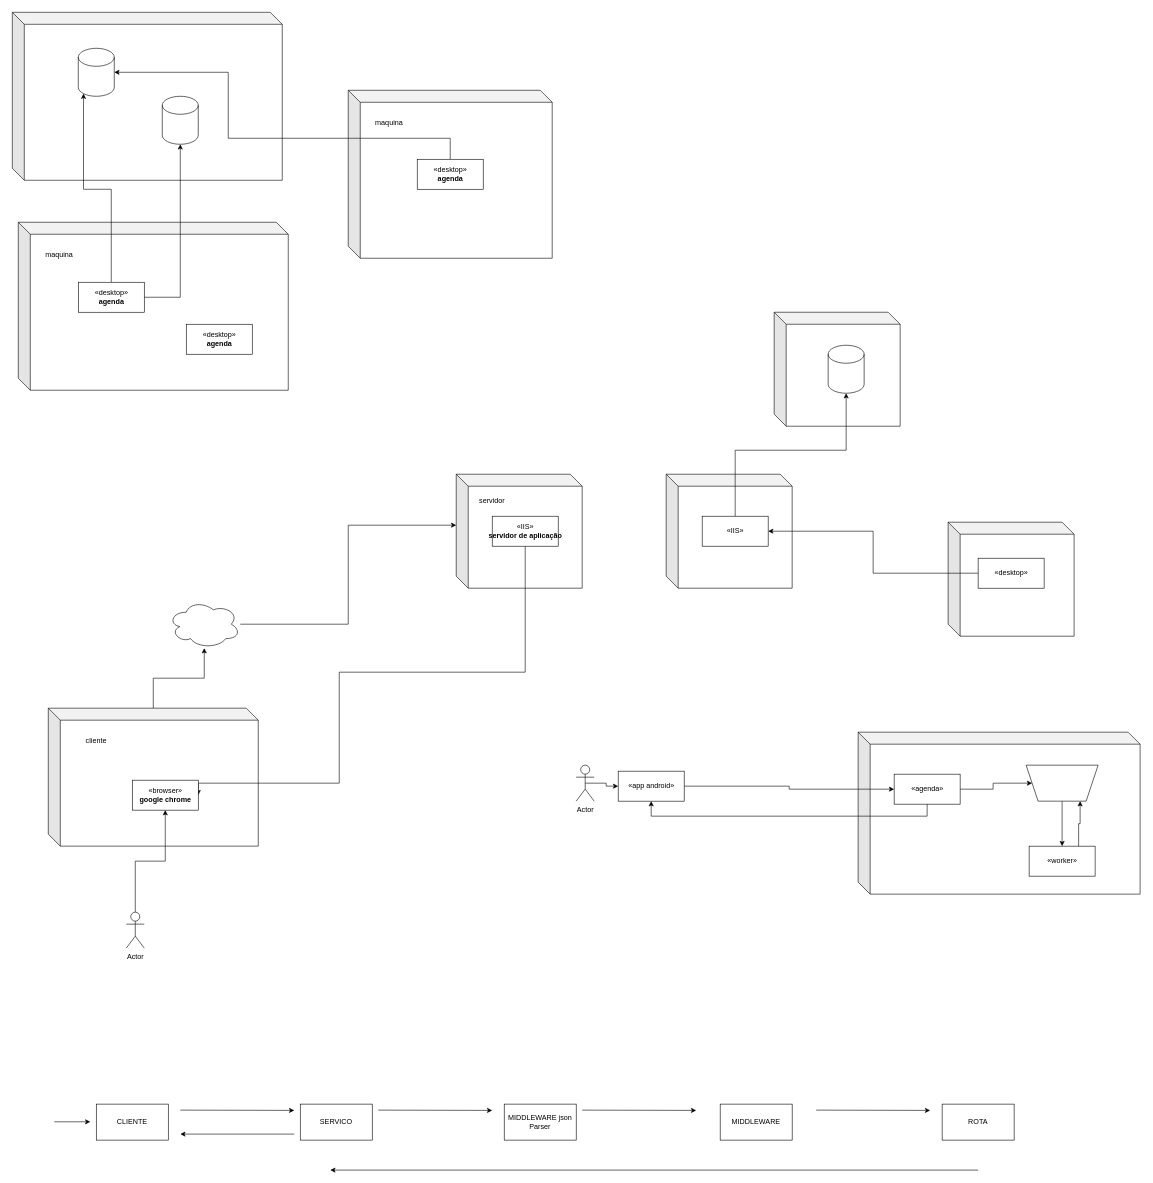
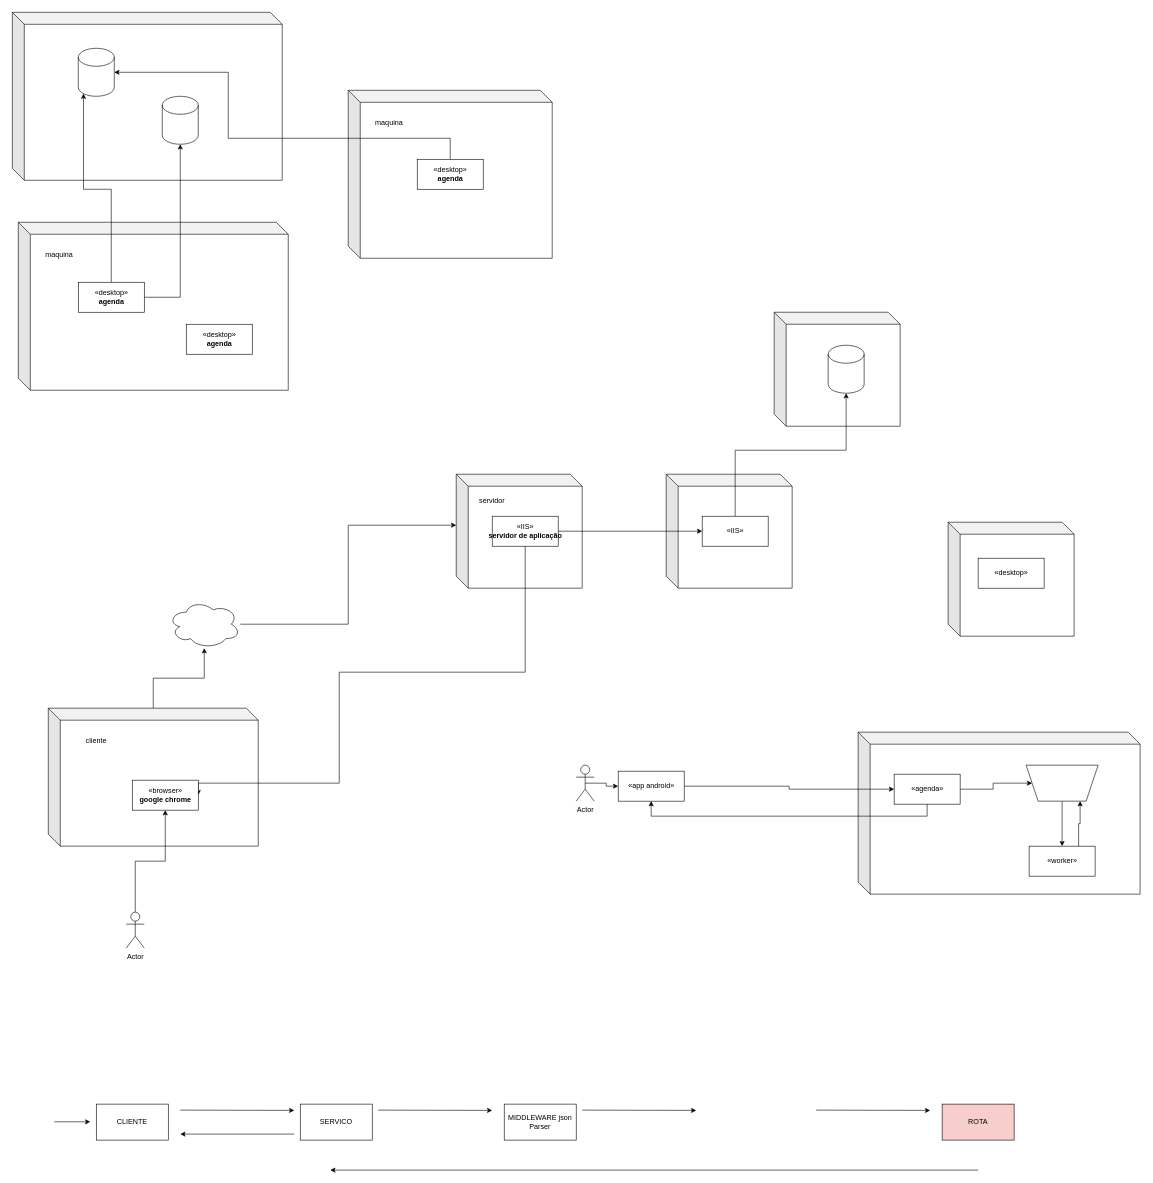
  <mxCell id="0" />
  <mxCell id="1" parent="0" />
  <mxCell id="2" value="" style="shape=cube;whiteSpace=wrap;html=1;boundedLbl=1;backgroundOutline=1;darkOpacity=0.05;darkOpacity2=0.1;" parent="1" vertex="1"><mxGeometry x="1110" y="790" width="210" height="190" as="geometry" /></mxCell>
  <mxCell id="3" value="" style="shape=cube;whiteSpace=wrap;html=1;boundedLbl=1;backgroundOutline=1;darkOpacity=0.05;darkOpacity2=0.1;" parent="1" vertex="1"><mxGeometry x="30" y="370" width="450" height="280" as="geometry" /></mxCell>
  <mxCell id="4" value="«desktop»&lt;br&gt;&lt;b&gt;agenda&lt;/b&gt;" style="html=1;" parent="1" vertex="1"><mxGeometry x="310" y="540" width="110" height="50" as="geometry" /></mxCell>
  <mxCell id="5" value="maquina&amp;nbsp;" style="text;html=1;strokeColor=none;fillColor=none;align=center;verticalAlign=middle;whiteSpace=wrap;rounded=0;" parent="1" vertex="1"><mxGeometry x="70" y="410" width="60" height="30" as="geometry" /></mxCell>
  <mxCell id="6" value="" style="shape=cube;whiteSpace=wrap;html=1;boundedLbl=1;backgroundOutline=1;darkOpacity=0.05;darkOpacity2=0.1;" parent="1" vertex="1"><mxGeometry x="20" y="20" width="450" height="280" as="geometry" /></mxCell>
  <mxCell id="7" value="" style="shape=cylinder3;whiteSpace=wrap;html=1;boundedLbl=1;backgroundOutline=1;size=15;" parent="1" vertex="1"><mxGeometry x="130" y="80" width="60" height="80" as="geometry" /></mxCell>
  <mxCell id="8" value="" style="shape=cube;whiteSpace=wrap;html=1;boundedLbl=1;backgroundOutline=1;darkOpacity=0.05;darkOpacity2=0.1;" parent="1" vertex="1"><mxGeometry x="580" y="150" width="340" height="280" as="geometry" /></mxCell>
  <mxCell id="9" style="edgeStyle=orthogonalEdgeStyle;rounded=0;orthogonalLoop=1;jettySize=auto;html=1;entryX=1;entryY=0.5;entryDx=0;entryDy=0;entryPerimeter=0;" parent="1" source="10" target="7" edge="1"><mxGeometry relative="1" as="geometry"><Array as="points"><mxPoint x="750" y="230" /><mxPoint x="380" y="230" /><mxPoint x="380" y="120" /></Array></mxGeometry></mxCell>
  <mxCell id="10" value="«desktop»&lt;br&gt;&lt;b&gt;agenda&lt;/b&gt;" style="html=1;" parent="1" vertex="1"><mxGeometry x="695" y="265" width="110" height="50" as="geometry" /></mxCell>
  <mxCell id="11" value="maquina&amp;nbsp;" style="text;html=1;strokeColor=none;fillColor=none;align=center;verticalAlign=middle;whiteSpace=wrap;rounded=0;" parent="1" vertex="1"><mxGeometry x="620" y="190" width="60" height="30" as="geometry" /></mxCell>
  <mxCell id="12" value="" style="shape=cylinder3;whiteSpace=wrap;html=1;boundedLbl=1;backgroundOutline=1;size=15;" parent="1" vertex="1"><mxGeometry x="270" y="160" width="60" height="80" as="geometry" /></mxCell>
  <mxCell id="13" style="edgeStyle=orthogonalEdgeStyle;rounded=0;orthogonalLoop=1;jettySize=auto;html=1;entryX=0.145;entryY=1;entryDx=0;entryDy=-4.35;entryPerimeter=0;" parent="1" source="15" target="7" edge="1"><mxGeometry relative="1" as="geometry" /></mxCell>
  <mxCell id="14" style="edgeStyle=orthogonalEdgeStyle;rounded=0;orthogonalLoop=1;jettySize=auto;html=1;" parent="1" source="15" target="12" edge="1"><mxGeometry relative="1" as="geometry" /></mxCell>
  <mxCell id="15" value="«desktop»&lt;br&gt;&lt;b&gt;agenda&lt;/b&gt;" style="html=1;" parent="1" vertex="1"><mxGeometry x="130" y="470" width="110" height="50" as="geometry" /></mxCell>
  <mxCell id="16" value="" style="shape=cube;whiteSpace=wrap;html=1;boundedLbl=1;backgroundOutline=1;darkOpacity=0.05;darkOpacity2=0.1;" parent="1" vertex="1"><mxGeometry x="760" y="790" width="210" height="190" as="geometry" /></mxCell>
  <mxCell id="17" style="edgeStyle=orthogonalEdgeStyle;rounded=0;orthogonalLoop=1;jettySize=auto;html=1;" parent="1" source="18" target="20" edge="1"><mxGeometry relative="1" as="geometry" /></mxCell>
  <mxCell id="18" value="" style="shape=cube;whiteSpace=wrap;html=1;boundedLbl=1;backgroundOutline=1;darkOpacity=0.05;darkOpacity2=0.1;" parent="1" vertex="1"><mxGeometry x="80" y="1180" width="350" height="230" as="geometry" /></mxCell>
  <mxCell id="19" style="edgeStyle=orthogonalEdgeStyle;rounded=0;orthogonalLoop=1;jettySize=auto;html=1;entryX=0;entryY=0;entryDx=0;entryDy=85;entryPerimeter=0;" parent="1" source="20" target="16" edge="1"><mxGeometry relative="1" as="geometry" /></mxCell>
  <mxCell id="20" value="" style="ellipse;shape=cloud;whiteSpace=wrap;html=1;" parent="1" vertex="1"><mxGeometry x="280" y="1000" width="120" height="80" as="geometry" /></mxCell>
  <mxCell id="21" style="edgeStyle=orthogonalEdgeStyle;rounded=0;orthogonalLoop=1;jettySize=auto;html=1;entryX=1;entryY=0.5;entryDx=0;entryDy=0;" parent="1" source="22" target="25" edge="1"><mxGeometry relative="1" as="geometry"><Array as="points"><mxPoint x="875" y="1120" /><mxPoint x="565" y="1120" /><mxPoint x="565" y="1305" /></Array></mxGeometry></mxCell>
  <mxCell id="22" value="«IIS»&lt;br&gt;&lt;b&gt;servidor de aplicação&lt;/b&gt;" style="html=1;" parent="1" vertex="1"><mxGeometry x="820" y="860" width="110" height="50" as="geometry" /></mxCell>
  <mxCell id="23" value="cliente" style="text;html=1;strokeColor=none;fillColor=none;align=center;verticalAlign=middle;whiteSpace=wrap;rounded=0;" parent="1" vertex="1"><mxGeometry x="130" y="1220" width="60" height="30" as="geometry" /></mxCell>
  <mxCell id="24" value="servidor" style="text;html=1;strokeColor=none;fillColor=none;align=center;verticalAlign=middle;whiteSpace=wrap;rounded=0;" parent="1" vertex="1"><mxGeometry x="790" y="820" width="60" height="30" as="geometry" /></mxCell>
  <mxCell id="25" value="«browser»&lt;br&gt;&lt;b&gt;google chrome&lt;/b&gt;" style="html=1;" parent="1" vertex="1"><mxGeometry x="220" y="1300" width="110" height="50" as="geometry" /></mxCell>
  <mxCell id="26" style="edgeStyle=orthogonalEdgeStyle;rounded=0;orthogonalLoop=1;jettySize=auto;html=1;entryX=0.5;entryY=1;entryDx=0;entryDy=0;" parent="1" source="27" target="25" edge="1"><mxGeometry relative="1" as="geometry" /></mxCell>
  <mxCell id="27" value="Actor" style="shape=umlActor;verticalLabelPosition=bottom;verticalAlign=top;html=1;outlineConnect=0;" parent="1" vertex="1"><mxGeometry x="210" y="1520" width="30" height="60" as="geometry" /></mxCell>
  <mxCell id="28" value="" style="shape=cube;whiteSpace=wrap;html=1;boundedLbl=1;backgroundOutline=1;darkOpacity=0.05;darkOpacity2=0.1;" parent="1" vertex="1"><mxGeometry x="1290" y="520" width="210" height="190" as="geometry" /></mxCell>
  <mxCell id="29" value="" style="shape=cylinder3;whiteSpace=wrap;html=1;boundedLbl=1;backgroundOutline=1;size=15;" parent="1" vertex="1"><mxGeometry x="1380" y="575" width="60" height="80" as="geometry" /></mxCell>
+ <mxCell id="30" style="edgeStyle=orthogonalEdgeStyle;rounded=0;orthogonalLoop=1;jettySize=auto;html=1;entryX=0;entryY=0.5;entryDx=0;entryDy=0;" parent="1" source="22" target="32" edge="1"><mxGeometry relative="1" as="geometry" /></mxCell>
  <mxCell id="31" style="edgeStyle=orthogonalEdgeStyle;rounded=0;orthogonalLoop=1;jettySize=auto;html=1;" parent="1" source="32" target="29" edge="1"><mxGeometry relative="1" as="geometry"><Array as="points"><mxPoint x="1225" y="750" /><mxPoint x="1410" y="750" /></Array></mxGeometry></mxCell>
  <mxCell id="32" value="«IIS»&lt;br&gt;" style="html=1;" parent="1" vertex="1"><mxGeometry x="1170" y="860" width="110" height="50" as="geometry" /></mxCell>
  <mxCell id="33" value="" style="shape=cube;whiteSpace=wrap;html=1;boundedLbl=1;backgroundOutline=1;darkOpacity=0.05;darkOpacity2=0.1;" parent="1" vertex="1"><mxGeometry x="1580" y="870" width="210" height="190" as="geometry" /></mxCell>
- <mxCell id="34" style="edgeStyle=orthogonalEdgeStyle;rounded=0;orthogonalLoop=1;jettySize=auto;html=1;entryX=1;entryY=0.5;entryDx=0;entryDy=0;" parent="1" source="35" target="32" edge="1"><mxGeometry relative="1" as="geometry" /></mxCell>
  <mxCell id="35" value="«desktop»" style="html=1;" parent="1" vertex="1"><mxGeometry x="1630" y="930" width="110" height="50" as="geometry" /></mxCell>
  <mxCell id="36" value="" style="shape=cube;whiteSpace=wrap;html=1;boundedLbl=1;backgroundOutline=1;darkOpacity=0.05;darkOpacity2=0.1;" parent="1" vertex="1"><mxGeometry x="1430" y="1220" width="470" height="270" as="geometry" /></mxCell>
  <mxCell id="37" style="edgeStyle=orthogonalEdgeStyle;rounded=0;orthogonalLoop=1;jettySize=auto;html=1;entryX=1;entryY=0.5;entryDx=0;entryDy=0;" parent="1" source="38" target="42" edge="1"><mxGeometry relative="1" as="geometry" /></mxCell>
  <mxCell id="38" value="«agenda»" style="html=1;" parent="1" vertex="1"><mxGeometry x="1490" y="1290" width="110" height="50" as="geometry" /></mxCell>
  <mxCell id="39" style="edgeStyle=orthogonalEdgeStyle;rounded=0;orthogonalLoop=1;jettySize=auto;html=1;exitX=0.5;exitY=1;exitDx=0;exitDy=0;" parent="1" source="38" target="38" edge="1"><mxGeometry relative="1" as="geometry" /></mxCell>
  <mxCell id="40" style="edgeStyle=orthogonalEdgeStyle;rounded=0;orthogonalLoop=1;jettySize=auto;html=1;entryX=0.5;entryY=0;entryDx=0;entryDy=0;endArrow=none;endFill=0;startArrow=classic;startFill=1;" parent="1" source="41" target="42" edge="1"><mxGeometry relative="1" as="geometry" /></mxCell>
  <mxCell id="41" value="«worker»" style="html=1;" parent="1" vertex="1"><mxGeometry x="1715" y="1410" width="110" height="50" as="geometry" /></mxCell>
  <mxCell id="42" value="" style="shape=trapezoid;perimeter=trapezoidPerimeter;whiteSpace=wrap;html=1;fixedSize=1;rotation=-180;" parent="1" vertex="1"><mxGeometry x="1710" y="1275" width="120" height="60" as="geometry" /></mxCell>
  <mxCell id="43" style="edgeStyle=orthogonalEdgeStyle;rounded=0;orthogonalLoop=1;jettySize=auto;html=1;exitX=0.5;exitY=0.5;exitDx=0;exitDy=0;exitPerimeter=0;entryX=0;entryY=0.5;entryDx=0;entryDy=0;" parent="1" source="44" target="46" edge="1"><mxGeometry relative="1" as="geometry" /></mxCell>
  <mxCell id="44" value="Actor" style="shape=umlActor;verticalLabelPosition=bottom;verticalAlign=top;html=1;outlineConnect=0;" parent="1" vertex="1"><mxGeometry x="960" y="1275" width="30" height="60" as="geometry" /></mxCell>
  <mxCell id="45" style="edgeStyle=orthogonalEdgeStyle;rounded=0;orthogonalLoop=1;jettySize=auto;html=1;entryX=0;entryY=0.5;entryDx=0;entryDy=0;" parent="1" source="46" target="38" edge="1"><mxGeometry relative="1" as="geometry" /></mxCell>
  <mxCell id="46" value="«app android»" style="html=1;" parent="1" vertex="1"><mxGeometry x="1030" y="1285" width="110" height="50" as="geometry" /></mxCell>
  <mxCell id="47" style="edgeStyle=orthogonalEdgeStyle;rounded=0;orthogonalLoop=1;jettySize=auto;html=1;entryX=0.5;entryY=1;entryDx=0;entryDy=0;exitX=0.5;exitY=1;exitDx=0;exitDy=0;" parent="1" source="38" target="46" edge="1"><mxGeometry relative="1" as="geometry"><mxPoint x="1030" y="1445" as="sourcePoint" /><mxPoint x="1380" y="1450" as="targetPoint" /></mxGeometry></mxCell>
  <mxCell id="48" style="edgeStyle=orthogonalEdgeStyle;rounded=0;orthogonalLoop=1;jettySize=auto;html=1;entryX=0.25;entryY=0;entryDx=0;entryDy=0;exitX=0.75;exitY=0;exitDx=0;exitDy=0;" parent="1" source="41" target="42" edge="1"><mxGeometry relative="1" as="geometry"><mxPoint x="1780" y="1420" as="sourcePoint" /><mxPoint x="1780" y="1345" as="targetPoint" /></mxGeometry></mxCell>
  <mxCell id="49" value="CLIENTE" style="rounded=0;whiteSpace=wrap;html=1;" vertex="1" parent="1"><mxGeometry x="160" y="1840" width="120" height="60" as="geometry" /></mxCell>
  <mxCell id="50" value="SERVICO" style="rounded=0;whiteSpace=wrap;html=1;" vertex="1" parent="1"><mxGeometry x="500" y="1840" width="120" height="60" as="geometry" /></mxCell>
  <mxCell id="51" value="" style="endArrow=classic;html=1;rounded=0;" edge="1" parent="1"><mxGeometry width="50" height="50" relative="1" as="geometry"><mxPoint x="90" y="1869.5" as="sourcePoint" /><mxPoint x="150" y="1869.5" as="targetPoint" /></mxGeometry></mxCell>
  <mxCell id="52" value="" style="endArrow=classic;html=1;rounded=0;" edge="1" parent="1"><mxGeometry width="50" height="50" relative="1" as="geometry"><mxPoint x="300" y="1850" as="sourcePoint" /><mxPoint x="490" y="1850.5" as="targetPoint" /></mxGeometry></mxCell>
- <mxCell id="53" value="ROTA" style="rounded=0;whiteSpace=wrap;html=1;" vertex="1" parent="1"><mxGeometry x="1570" y="1840" width="120" height="60" as="geometry" /></mxCell>
+ <mxCell id="53" value="ROTA" style="rounded=0;whiteSpace=wrap;html=1;fillColor=#f8cecc;" vertex="1" parent="1"><mxGeometry x="1570" y="1840" width="120" height="60" as="geometry" /></mxCell>
  <mxCell id="54" value="" style="endArrow=classic;html=1;rounded=0;" edge="1" parent="1"><mxGeometry width="50" height="50" relative="1" as="geometry"><mxPoint x="1360" y="1850" as="sourcePoint" /><mxPoint x="1550" y="1850.5" as="targetPoint" /></mxGeometry></mxCell>
  <mxCell id="55" value="" style="endArrow=classic;html=1;rounded=0;" edge="1" parent="1"><mxGeometry width="50" height="50" relative="1" as="geometry"><mxPoint x="1630" y="1950" as="sourcePoint" /><mxPoint x="550" y="1950" as="targetPoint" /></mxGeometry></mxCell>
  <mxCell id="56" value="" style="endArrow=classic;html=1;rounded=0;" edge="1" parent="1"><mxGeometry width="50" height="50" relative="1" as="geometry"><mxPoint x="490" y="1890" as="sourcePoint" /><mxPoint x="300" y="1890" as="targetPoint" /></mxGeometry></mxCell>
  <mxCell id="57" value="MIDDLEWARE json Parser" style="rounded=0;whiteSpace=wrap;html=1;" vertex="1" parent="1"><mxGeometry x="840" y="1840" width="120" height="60" as="geometry" /></mxCell>
  <mxCell id="58" value="" style="endArrow=classic;html=1;rounded=0;" edge="1" parent="1"><mxGeometry width="50" height="50" relative="1" as="geometry"><mxPoint x="630" y="1850" as="sourcePoint" /><mxPoint x="820" y="1850.5" as="targetPoint" /></mxGeometry></mxCell>
  <mxCell id="59" value="" style="endArrow=classic;html=1;rounded=0;" edge="1" parent="1"><mxGeometry width="50" height="50" relative="1" as="geometry"><mxPoint x="970" y="1850" as="sourcePoint" /><mxPoint x="1160" y="1850.5" as="targetPoint" /></mxGeometry></mxCell>
- <mxCell id="60" value="MIDDLEWARE" style="rounded=0;whiteSpace=wrap;html=1;" vertex="1" parent="1"><mxGeometry x="1200" y="1840" width="120" height="60" as="geometry" /></mxCell>
